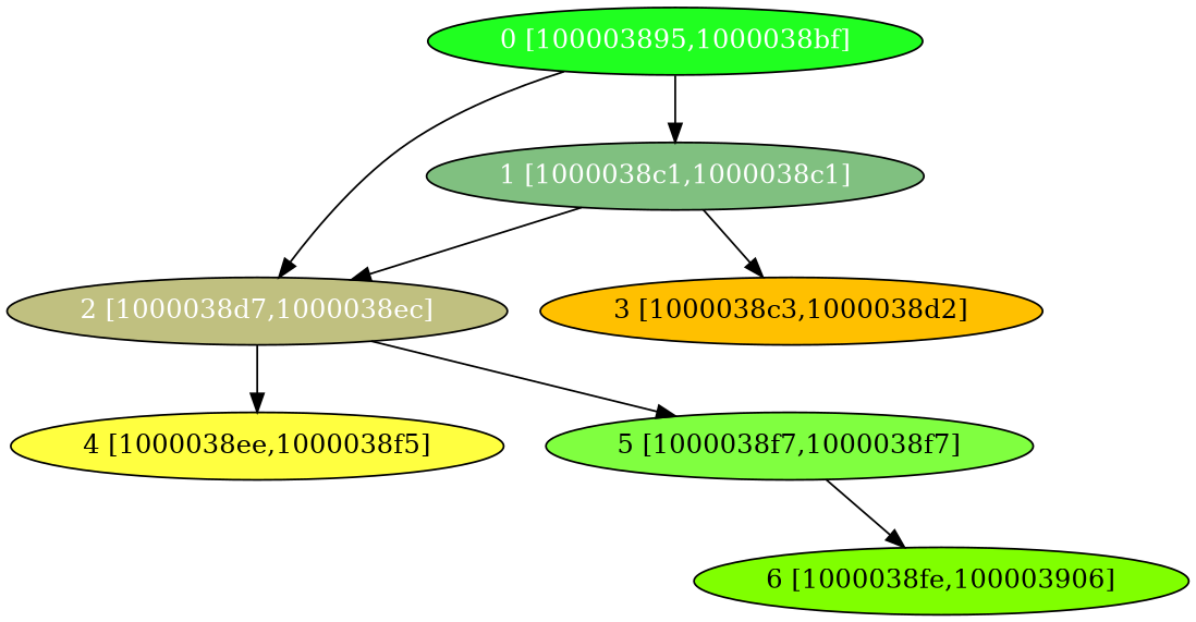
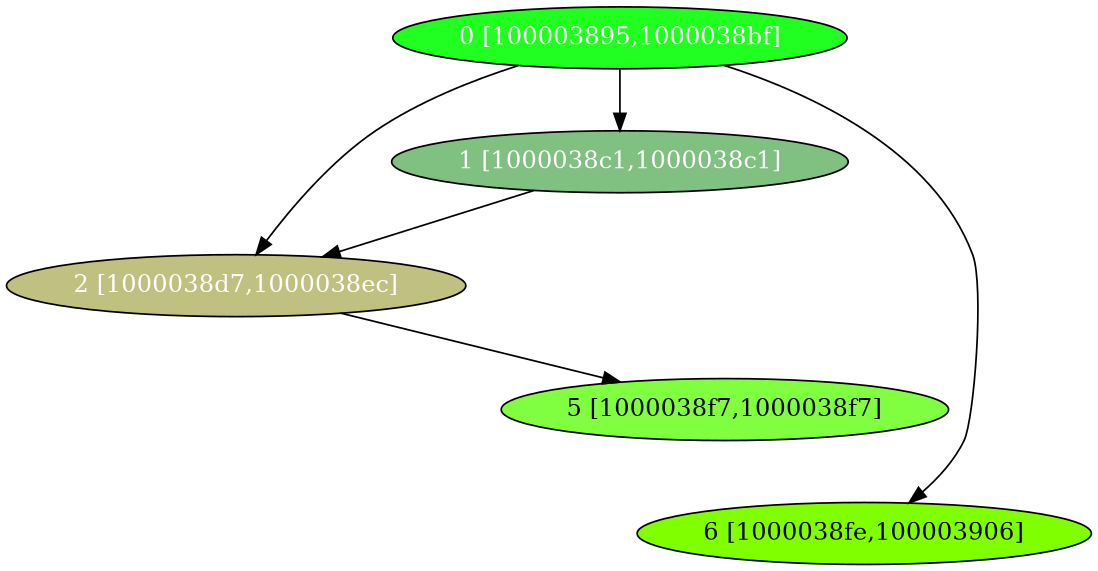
  digraph {
    node [fontcolor="#000000" shape=oval style=filled]
    n1 [fillcolor="#20FF20" fontcolor="#ffffff" label="0 [100003895,1000038bf]"]
    n2 [fillcolor="#80C080" fontcolor="#ffffff" label="1 [1000038c1,1000038c1]"]
    n3 [fillcolor="#C0C080" fontcolor="#ffffff" label="2 [1000038d7,1000038ec]"]
-   n4 [fillcolor="#FFC000" label="3 [1000038c3,1000038d2]"]
-   n5 [fillcolor="#FFFF40" label="4 [1000038ee,1000038f5]"]
    n6 [fillcolor="#80FF40" label="5 [1000038f7,1000038f7]"]
    n7 [fillcolor="#80FF00" label="6 [1000038fe,100003906]"]
    n1 -> n2
    n1 -> n3
    n2 -> n3
-   n2 -> n4
-   n3 -> n5
    n3 -> n6
-   n6 -> n7
+   n1 -> n7
  }
